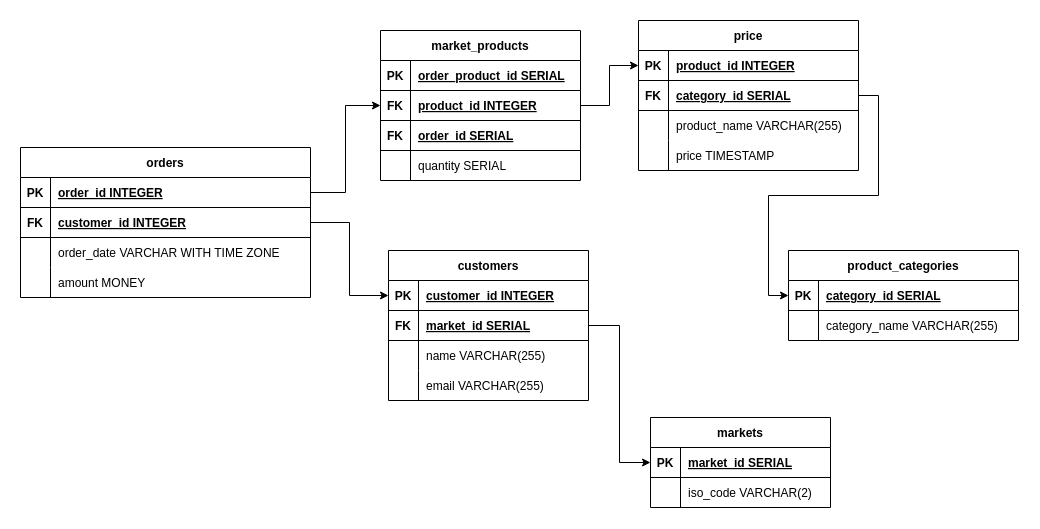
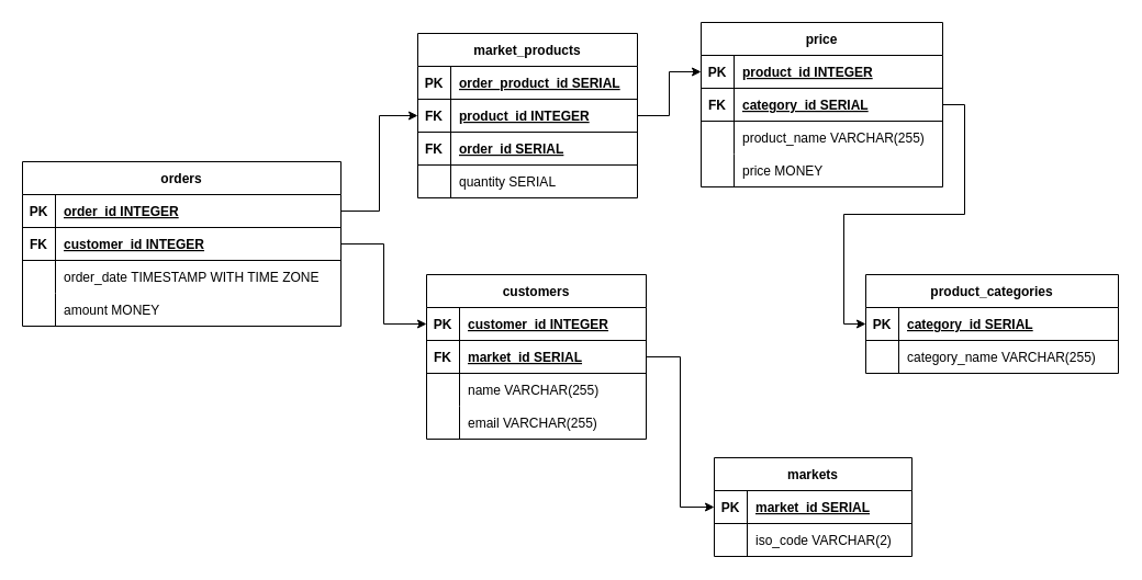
  <mxCell id="0" />
  <mxCell id="1" parent="0" />
  <mxCell id="2" value="orders" style="shape=table;startSize=30;container=1;collapsible=1;childLayout=tableLayout;fixedRows=1;rowLines=0;fontStyle=1;align=center;resizeLast=1;" vertex="1" parent="1"><mxGeometry x="20" y="147" width="290" height="150" as="geometry" /></mxCell>
  <mxCell id="3" value="" style="shape=tableRow;horizontal=0;startSize=0;swimlaneHead=0;swimlaneBody=0;fillColor=none;collapsible=0;dropTarget=0;points=[[0,0.5],[1,0.5]];portConstraint=eastwest;strokeColor=inherit;top=0;left=0;right=0;bottom=1;" vertex="1" parent="2"><mxGeometry y="30" width="290" height="30" as="geometry" /></mxCell>
  <mxCell id="4" value="PK" style="shape=partialRectangle;overflow=hidden;connectable=0;fillColor=none;strokeColor=inherit;top=0;left=0;bottom=0;right=0;fontStyle=1;" vertex="1" parent="3"><mxGeometry width="30" height="30" as="geometry"><mxRectangle width="30" height="30" as="alternateBounds" /></mxGeometry></mxCell>
  <mxCell id="5" value="order_id INTEGER" style="shape=partialRectangle;overflow=hidden;connectable=0;fillColor=none;align=left;strokeColor=inherit;top=0;left=0;bottom=0;right=0;spacingLeft=6;fontStyle=5;" vertex="1" parent="3"><mxGeometry x="30" width="260" height="30" as="geometry"><mxRectangle width="260" height="30" as="alternateBounds" /></mxGeometry></mxCell>
  <mxCell id="6" value="" style="shape=tableRow;horizontal=0;startSize=0;swimlaneHead=0;swimlaneBody=0;fillColor=none;collapsible=0;dropTarget=0;points=[[0,0.5],[1,0.5]];portConstraint=eastwest;strokeColor=inherit;top=0;left=0;right=0;bottom=1;" vertex="1" parent="2"><mxGeometry y="60" width="290" height="30" as="geometry" /></mxCell>
  <mxCell id="7" value="FK" style="shape=partialRectangle;overflow=hidden;connectable=0;fillColor=none;strokeColor=inherit;top=0;left=0;bottom=0;right=0;fontStyle=1;" vertex="1" parent="6"><mxGeometry width="30" height="30" as="geometry"><mxRectangle width="30" height="30" as="alternateBounds" /></mxGeometry></mxCell>
  <mxCell id="8" value="customer_id INTEGER" style="shape=partialRectangle;overflow=hidden;connectable=0;fillColor=none;align=left;strokeColor=inherit;top=0;left=0;bottom=0;right=0;spacingLeft=6;fontStyle=5;" vertex="1" parent="6"><mxGeometry x="30" width="260" height="30" as="geometry"><mxRectangle width="260" height="30" as="alternateBounds" /></mxGeometry></mxCell>
  <mxCell id="9" value="" style="shape=tableRow;horizontal=0;startSize=0;swimlaneHead=0;swimlaneBody=0;fillColor=none;collapsible=0;dropTarget=0;points=[[0,0.5],[1,0.5]];portConstraint=eastwest;strokeColor=inherit;top=0;left=0;right=0;bottom=0;" vertex="1" parent="2"><mxGeometry y="90" width="290" height="30" as="geometry" /></mxCell>
  <mxCell id="10" value="" style="shape=partialRectangle;overflow=hidden;connectable=0;fillColor=none;strokeColor=inherit;top=0;left=0;bottom=0;right=0;" vertex="1" parent="9"><mxGeometry width="30" height="30" as="geometry"><mxRectangle width="30" height="30" as="alternateBounds" /></mxGeometry></mxCell>
- <mxCell id="11" value="order_date VARCHAR WITH TIME ZONE" style="shape=partialRectangle;overflow=hidden;connectable=0;fillColor=none;align=left;strokeColor=inherit;top=0;left=0;bottom=0;right=0;spacingLeft=6;" vertex="1" parent="9"><mxGeometry x="30" width="260" height="30" as="geometry"><mxRectangle width="260" height="30" as="alternateBounds" /></mxGeometry></mxCell>
+ <mxCell id="11" value="order_date TIMESTAMP WITH TIME ZONE" style="shape=partialRectangle;overflow=hidden;connectable=0;fillColor=none;align=left;strokeColor=inherit;top=0;left=0;bottom=0;right=0;spacingLeft=6;" vertex="1" parent="9"><mxGeometry x="30" width="260" height="30" as="geometry"><mxRectangle width="260" height="30" as="alternateBounds" /></mxGeometry></mxCell>
  <mxCell id="12" value="" style="shape=tableRow;horizontal=0;startSize=0;swimlaneHead=0;swimlaneBody=0;fillColor=none;collapsible=0;dropTarget=0;points=[[0,0.5],[1,0.5]];portConstraint=eastwest;strokeColor=inherit;top=0;left=0;right=0;bottom=0;" vertex="1" parent="2"><mxGeometry y="120" width="290" height="30" as="geometry" /></mxCell>
  <mxCell id="13" value="" style="shape=partialRectangle;overflow=hidden;connectable=0;fillColor=none;strokeColor=inherit;top=0;left=0;bottom=0;right=0;" vertex="1" parent="12"><mxGeometry width="30" height="30" as="geometry"><mxRectangle width="30" height="30" as="alternateBounds" /></mxGeometry></mxCell>
  <mxCell id="14" value="amount MONEY" style="shape=partialRectangle;overflow=hidden;connectable=0;fillColor=none;align=left;strokeColor=inherit;top=0;left=0;bottom=0;right=0;spacingLeft=6;" vertex="1" parent="12"><mxGeometry x="30" width="260" height="30" as="geometry"><mxRectangle width="260" height="30" as="alternateBounds" /></mxGeometry></mxCell>
  <mxCell id="15" value="price" style="shape=table;startSize=30;container=1;collapsible=1;childLayout=tableLayout;fixedRows=1;rowLines=0;fontStyle=1;align=center;resizeLast=1;" vertex="1" parent="1"><mxGeometry x="638" y="20" width="220" height="150" as="geometry" /></mxCell>
  <mxCell id="16" value="" style="shape=tableRow;horizontal=0;startSize=0;swimlaneHead=0;swimlaneBody=0;fillColor=none;collapsible=0;dropTarget=0;points=[[0,0.5],[1,0.5]];portConstraint=eastwest;strokeColor=inherit;top=0;left=0;right=0;bottom=1;" vertex="1" parent="15"><mxGeometry y="30" width="220" height="30" as="geometry" /></mxCell>
  <mxCell id="17" value="PK" style="shape=partialRectangle;overflow=hidden;connectable=0;fillColor=none;strokeColor=inherit;top=0;left=0;bottom=0;right=0;fontStyle=1;" vertex="1" parent="16"><mxGeometry width="30" height="30" as="geometry"><mxRectangle width="30" height="30" as="alternateBounds" /></mxGeometry></mxCell>
  <mxCell id="18" value="product_id INTEGER" style="shape=partialRectangle;overflow=hidden;connectable=0;fillColor=none;align=left;strokeColor=inherit;top=0;left=0;bottom=0;right=0;spacingLeft=6;fontStyle=5;" vertex="1" parent="16"><mxGeometry x="30" width="190" height="30" as="geometry"><mxRectangle width="190" height="30" as="alternateBounds" /></mxGeometry></mxCell>
  <mxCell id="19" value="" style="shape=tableRow;horizontal=0;startSize=0;swimlaneHead=0;swimlaneBody=0;fillColor=none;collapsible=0;dropTarget=0;points=[[0,0.5],[1,0.5]];portConstraint=eastwest;strokeColor=inherit;top=0;left=0;right=0;bottom=1;" vertex="1" parent="15"><mxGeometry y="60" width="220" height="30" as="geometry" /></mxCell>
  <mxCell id="20" value="FK" style="shape=partialRectangle;overflow=hidden;connectable=0;fillColor=none;strokeColor=inherit;top=0;left=0;bottom=0;right=0;fontStyle=1;" vertex="1" parent="19"><mxGeometry width="30" height="30" as="geometry"><mxRectangle width="30" height="30" as="alternateBounds" /></mxGeometry></mxCell>
  <mxCell id="21" value="category_id SERIAL " style="shape=partialRectangle;overflow=hidden;connectable=0;fillColor=none;align=left;strokeColor=inherit;top=0;left=0;bottom=0;right=0;spacingLeft=6;fontStyle=5;" vertex="1" parent="19"><mxGeometry x="30" width="190" height="30" as="geometry"><mxRectangle width="190" height="30" as="alternateBounds" /></mxGeometry></mxCell>
  <mxCell id="22" value="" style="shape=tableRow;horizontal=0;startSize=0;swimlaneHead=0;swimlaneBody=0;fillColor=none;collapsible=0;dropTarget=0;points=[[0,0.5],[1,0.5]];portConstraint=eastwest;strokeColor=inherit;top=0;left=0;right=0;bottom=0;" vertex="1" parent="15"><mxGeometry y="90" width="220" height="30" as="geometry" /></mxCell>
  <mxCell id="23" value="" style="shape=partialRectangle;overflow=hidden;connectable=0;fillColor=none;strokeColor=inherit;top=0;left=0;bottom=0;right=0;" vertex="1" parent="22"><mxGeometry width="30" height="30" as="geometry"><mxRectangle width="30" height="30" as="alternateBounds" /></mxGeometry></mxCell>
  <mxCell id="24" value="product_name VARCHAR(255)" style="shape=partialRectangle;overflow=hidden;connectable=0;fillColor=none;align=left;strokeColor=inherit;top=0;left=0;bottom=0;right=0;spacingLeft=6;" vertex="1" parent="22"><mxGeometry x="30" width="190" height="30" as="geometry"><mxRectangle width="190" height="30" as="alternateBounds" /></mxGeometry></mxCell>
  <mxCell id="25" value="" style="shape=tableRow;horizontal=0;startSize=0;swimlaneHead=0;swimlaneBody=0;fillColor=none;collapsible=0;dropTarget=0;points=[[0,0.5],[1,0.5]];portConstraint=eastwest;strokeColor=inherit;top=0;left=0;right=0;bottom=0;" vertex="1" parent="15"><mxGeometry y="120" width="220" height="30" as="geometry" /></mxCell>
  <mxCell id="26" value="" style="shape=partialRectangle;overflow=hidden;connectable=0;fillColor=none;strokeColor=inherit;top=0;left=0;bottom=0;right=0;" vertex="1" parent="25"><mxGeometry width="30" height="30" as="geometry"><mxRectangle width="30" height="30" as="alternateBounds" /></mxGeometry></mxCell>
- <mxCell id="27" value="price TIMESTAMP" style="shape=partialRectangle;overflow=hidden;connectable=0;fillColor=none;align=left;strokeColor=inherit;top=0;left=0;bottom=0;right=0;spacingLeft=6;" vertex="1" parent="25"><mxGeometry x="30" width="190" height="30" as="geometry"><mxRectangle width="190" height="30" as="alternateBounds" /></mxGeometry></mxCell>
+ <mxCell id="27" value="price MONEY" style="shape=partialRectangle;overflow=hidden;connectable=0;fillColor=none;align=left;strokeColor=inherit;top=0;left=0;bottom=0;right=0;spacingLeft=6;" vertex="1" parent="25"><mxGeometry x="30" width="190" height="30" as="geometry"><mxRectangle width="190" height="30" as="alternateBounds" /></mxGeometry></mxCell>
  <mxCell id="28" value="market_products" style="shape=table;startSize=30;container=1;collapsible=1;childLayout=tableLayout;fixedRows=1;rowLines=0;fontStyle=1;align=center;resizeLast=1;" vertex="1" parent="1"><mxGeometry x="380" y="30" width="200" height="150" as="geometry" /></mxCell>
  <mxCell id="29" value="" style="shape=tableRow;horizontal=0;startSize=0;swimlaneHead=0;swimlaneBody=0;fillColor=none;collapsible=0;dropTarget=0;points=[[0,0.5],[1,0.5]];portConstraint=eastwest;strokeColor=inherit;top=0;left=0;right=0;bottom=1;" vertex="1" parent="28"><mxGeometry y="30" width="200" height="30" as="geometry" /></mxCell>
  <mxCell id="30" value="PK" style="shape=partialRectangle;overflow=hidden;connectable=0;fillColor=none;strokeColor=inherit;top=0;left=0;bottom=0;right=0;fontStyle=1;" vertex="1" parent="29"><mxGeometry width="30" height="30" as="geometry"><mxRectangle width="30" height="30" as="alternateBounds" /></mxGeometry></mxCell>
  <mxCell id="31" value="order_product_id SERIAL" style="shape=partialRectangle;overflow=hidden;connectable=0;fillColor=none;align=left;strokeColor=inherit;top=0;left=0;bottom=0;right=0;spacingLeft=6;fontStyle=5;" vertex="1" parent="29"><mxGeometry x="30" width="170" height="30" as="geometry"><mxRectangle width="170" height="30" as="alternateBounds" /></mxGeometry></mxCell>
  <mxCell id="32" value="" style="shape=tableRow;horizontal=0;startSize=0;swimlaneHead=0;swimlaneBody=0;fillColor=none;collapsible=0;dropTarget=0;points=[[0,0.5],[1,0.5]];portConstraint=eastwest;strokeColor=inherit;top=0;left=0;right=0;bottom=1;" vertex="1" parent="28"><mxGeometry y="60" width="200" height="30" as="geometry" /></mxCell>
  <mxCell id="33" value="FK" style="shape=partialRectangle;overflow=hidden;connectable=0;fillColor=none;strokeColor=inherit;top=0;left=0;bottom=0;right=0;fontStyle=1;" vertex="1" parent="32"><mxGeometry width="30" height="30" as="geometry"><mxRectangle width="30" height="30" as="alternateBounds" /></mxGeometry></mxCell>
  <mxCell id="34" value="product_id INTEGER" style="shape=partialRectangle;overflow=hidden;connectable=0;fillColor=none;align=left;strokeColor=inherit;top=0;left=0;bottom=0;right=0;spacingLeft=6;fontStyle=5;" vertex="1" parent="32"><mxGeometry x="30" width="170" height="30" as="geometry"><mxRectangle width="170" height="30" as="alternateBounds" /></mxGeometry></mxCell>
  <mxCell id="35" value="" style="shape=tableRow;horizontal=0;startSize=0;swimlaneHead=0;swimlaneBody=0;fillColor=none;collapsible=0;dropTarget=0;points=[[0,0.5],[1,0.5]];portConstraint=eastwest;strokeColor=inherit;top=0;left=0;right=0;bottom=1;" vertex="1" parent="28"><mxGeometry y="90" width="200" height="30" as="geometry" /></mxCell>
  <mxCell id="36" value="FK" style="shape=partialRectangle;overflow=hidden;connectable=0;fillColor=none;strokeColor=inherit;top=0;left=0;bottom=0;right=0;fontStyle=1;" vertex="1" parent="35"><mxGeometry width="30" height="30" as="geometry"><mxRectangle width="30" height="30" as="alternateBounds" /></mxGeometry></mxCell>
  <mxCell id="37" value="order_id SERIAL " style="shape=partialRectangle;overflow=hidden;connectable=0;fillColor=none;align=left;strokeColor=inherit;top=0;left=0;bottom=0;right=0;spacingLeft=6;fontStyle=5;" vertex="1" parent="35"><mxGeometry x="30" width="170" height="30" as="geometry"><mxRectangle width="170" height="30" as="alternateBounds" /></mxGeometry></mxCell>
  <mxCell id="38" value="" style="shape=tableRow;horizontal=0;startSize=0;swimlaneHead=0;swimlaneBody=0;fillColor=none;collapsible=0;dropTarget=0;points=[[0,0.5],[1,0.5]];portConstraint=eastwest;strokeColor=inherit;top=0;left=0;right=0;bottom=0;" vertex="1" parent="28"><mxGeometry y="120" width="200" height="30" as="geometry" /></mxCell>
  <mxCell id="39" value="" style="shape=partialRectangle;overflow=hidden;connectable=0;fillColor=none;strokeColor=inherit;top=0;left=0;bottom=0;right=0;" vertex="1" parent="38"><mxGeometry width="30" height="30" as="geometry"><mxRectangle width="30" height="30" as="alternateBounds" /></mxGeometry></mxCell>
  <mxCell id="40" value="quantity SERIAL" style="shape=partialRectangle;overflow=hidden;connectable=0;fillColor=none;align=left;strokeColor=inherit;top=0;left=0;bottom=0;right=0;spacingLeft=6;" vertex="1" parent="38"><mxGeometry x="30" width="170" height="30" as="geometry"><mxRectangle width="170" height="30" as="alternateBounds" /></mxGeometry></mxCell>
  <mxCell id="41" value="product_categories" style="shape=table;startSize=30;container=1;collapsible=1;childLayout=tableLayout;fixedRows=1;rowLines=0;fontStyle=1;align=center;resizeLast=1;" vertex="1" parent="1"><mxGeometry x="788" y="250" width="230" height="90" as="geometry" /></mxCell>
  <mxCell id="42" value="" style="shape=tableRow;horizontal=0;startSize=0;swimlaneHead=0;swimlaneBody=0;fillColor=none;collapsible=0;dropTarget=0;points=[[0,0.5],[1,0.5]];portConstraint=eastwest;strokeColor=inherit;top=0;left=0;right=0;bottom=1;" vertex="1" parent="41"><mxGeometry y="30" width="230" height="30" as="geometry" /></mxCell>
  <mxCell id="43" value="PK" style="shape=partialRectangle;overflow=hidden;connectable=0;fillColor=none;strokeColor=inherit;top=0;left=0;bottom=0;right=0;fontStyle=1;" vertex="1" parent="42"><mxGeometry width="30" height="30" as="geometry"><mxRectangle width="30" height="30" as="alternateBounds" /></mxGeometry></mxCell>
  <mxCell id="44" value="category_id SERIAL " style="shape=partialRectangle;overflow=hidden;connectable=0;fillColor=none;align=left;strokeColor=inherit;top=0;left=0;bottom=0;right=0;spacingLeft=6;fontStyle=5;" vertex="1" parent="42"><mxGeometry x="30" width="200" height="30" as="geometry"><mxRectangle width="200" height="30" as="alternateBounds" /></mxGeometry></mxCell>
  <mxCell id="45" value="" style="shape=tableRow;horizontal=0;startSize=0;swimlaneHead=0;swimlaneBody=0;fillColor=none;collapsible=0;dropTarget=0;points=[[0,0.5],[1,0.5]];portConstraint=eastwest;strokeColor=inherit;top=0;left=0;right=0;bottom=0;" vertex="1" parent="41"><mxGeometry y="60" width="230" height="30" as="geometry" /></mxCell>
  <mxCell id="46" value="" style="shape=partialRectangle;overflow=hidden;connectable=0;fillColor=none;strokeColor=inherit;top=0;left=0;bottom=0;right=0;" vertex="1" parent="45"><mxGeometry width="30" height="30" as="geometry"><mxRectangle width="30" height="30" as="alternateBounds" /></mxGeometry></mxCell>
  <mxCell id="47" value="category_name VARCHAR(255)" style="shape=partialRectangle;overflow=hidden;connectable=0;fillColor=none;align=left;strokeColor=inherit;top=0;left=0;bottom=0;right=0;spacingLeft=6;" vertex="1" parent="45"><mxGeometry x="30" width="200" height="30" as="geometry"><mxRectangle width="200" height="30" as="alternateBounds" /></mxGeometry></mxCell>
  <mxCell id="48" value="customers" style="shape=table;startSize=30;container=1;collapsible=1;childLayout=tableLayout;fixedRows=1;rowLines=0;fontStyle=1;align=center;resizeLast=1;" vertex="1" parent="1"><mxGeometry x="388" y="250" width="200" height="150" as="geometry" /></mxCell>
  <mxCell id="49" value="" style="shape=tableRow;horizontal=0;startSize=0;swimlaneHead=0;swimlaneBody=0;fillColor=none;collapsible=0;dropTarget=0;points=[[0,0.5],[1,0.5]];portConstraint=eastwest;strokeColor=inherit;top=0;left=0;right=0;bottom=1;" vertex="1" parent="48"><mxGeometry y="30" width="200" height="30" as="geometry" /></mxCell>
  <mxCell id="50" value="PK" style="shape=partialRectangle;overflow=hidden;connectable=0;fillColor=none;strokeColor=inherit;top=0;left=0;bottom=0;right=0;fontStyle=1;" vertex="1" parent="49"><mxGeometry width="30" height="30" as="geometry"><mxRectangle width="30" height="30" as="alternateBounds" /></mxGeometry></mxCell>
  <mxCell id="51" value="customer_id INTEGER" style="shape=partialRectangle;overflow=hidden;connectable=0;fillColor=none;align=left;strokeColor=inherit;top=0;left=0;bottom=0;right=0;spacingLeft=6;fontStyle=5;" vertex="1" parent="49"><mxGeometry x="30" width="170" height="30" as="geometry"><mxRectangle width="170" height="30" as="alternateBounds" /></mxGeometry></mxCell>
  <mxCell id="52" value="" style="shape=tableRow;horizontal=0;startSize=0;swimlaneHead=0;swimlaneBody=0;fillColor=none;collapsible=0;dropTarget=0;points=[[0,0.5],[1,0.5]];portConstraint=eastwest;strokeColor=inherit;top=0;left=0;right=0;bottom=1;" vertex="1" parent="48"><mxGeometry y="60" width="200" height="30" as="geometry" /></mxCell>
  <mxCell id="53" value="FK" style="shape=partialRectangle;overflow=hidden;connectable=0;fillColor=none;strokeColor=inherit;top=0;left=0;bottom=0;right=0;fontStyle=1;" vertex="1" parent="52"><mxGeometry width="30" height="30" as="geometry"><mxRectangle width="30" height="30" as="alternateBounds" /></mxGeometry></mxCell>
  <mxCell id="54" value="market_id SERIAL " style="shape=partialRectangle;overflow=hidden;connectable=0;fillColor=none;align=left;strokeColor=inherit;top=0;left=0;bottom=0;right=0;spacingLeft=6;fontStyle=5;" vertex="1" parent="52"><mxGeometry x="30" width="170" height="30" as="geometry"><mxRectangle width="170" height="30" as="alternateBounds" /></mxGeometry></mxCell>
  <mxCell id="55" value="" style="shape=tableRow;horizontal=0;startSize=0;swimlaneHead=0;swimlaneBody=0;fillColor=none;collapsible=0;dropTarget=0;points=[[0,0.5],[1,0.5]];portConstraint=eastwest;strokeColor=inherit;top=0;left=0;right=0;bottom=0;" vertex="1" parent="48"><mxGeometry y="90" width="200" height="30" as="geometry" /></mxCell>
  <mxCell id="56" value="" style="shape=partialRectangle;overflow=hidden;connectable=0;fillColor=none;strokeColor=inherit;top=0;left=0;bottom=0;right=0;" vertex="1" parent="55"><mxGeometry width="30" height="30" as="geometry"><mxRectangle width="30" height="30" as="alternateBounds" /></mxGeometry></mxCell>
  <mxCell id="57" value="name VARCHAR(255)" style="shape=partialRectangle;overflow=hidden;connectable=0;fillColor=none;align=left;strokeColor=inherit;top=0;left=0;bottom=0;right=0;spacingLeft=6;" vertex="1" parent="55"><mxGeometry x="30" width="170" height="30" as="geometry"><mxRectangle width="170" height="30" as="alternateBounds" /></mxGeometry></mxCell>
  <mxCell id="58" value="" style="shape=tableRow;horizontal=0;startSize=0;swimlaneHead=0;swimlaneBody=0;fillColor=none;collapsible=0;dropTarget=0;points=[[0,0.5],[1,0.5]];portConstraint=eastwest;strokeColor=inherit;top=0;left=0;right=0;bottom=0;" vertex="1" parent="48"><mxGeometry y="120" width="200" height="30" as="geometry" /></mxCell>
  <mxCell id="59" value="" style="shape=partialRectangle;overflow=hidden;connectable=0;fillColor=none;strokeColor=inherit;top=0;left=0;bottom=0;right=0;" vertex="1" parent="58"><mxGeometry width="30" height="30" as="geometry"><mxRectangle width="30" height="30" as="alternateBounds" /></mxGeometry></mxCell>
  <mxCell id="60" value="email VARCHAR(255)" style="shape=partialRectangle;overflow=hidden;connectable=0;fillColor=none;align=left;strokeColor=inherit;top=0;left=0;bottom=0;right=0;spacingLeft=6;" vertex="1" parent="58"><mxGeometry x="30" width="170" height="30" as="geometry"><mxRectangle width="170" height="30" as="alternateBounds" /></mxGeometry></mxCell>
  <mxCell id="61" value="markets" style="shape=table;startSize=30;container=1;collapsible=1;childLayout=tableLayout;fixedRows=1;rowLines=0;fontStyle=1;align=center;resizeLast=1;" vertex="1" parent="1"><mxGeometry x="650" y="417" width="180" height="90" as="geometry" /></mxCell>
  <mxCell id="62" value="" style="shape=tableRow;horizontal=0;startSize=0;swimlaneHead=0;swimlaneBody=0;fillColor=none;collapsible=0;dropTarget=0;points=[[0,0.5],[1,0.5]];portConstraint=eastwest;strokeColor=inherit;top=0;left=0;right=0;bottom=1;" vertex="1" parent="61"><mxGeometry y="30" width="180" height="30" as="geometry" /></mxCell>
  <mxCell id="63" value="PK" style="shape=partialRectangle;overflow=hidden;connectable=0;fillColor=none;strokeColor=inherit;top=0;left=0;bottom=0;right=0;fontStyle=1;" vertex="1" parent="62"><mxGeometry width="30" height="30" as="geometry"><mxRectangle width="30" height="30" as="alternateBounds" /></mxGeometry></mxCell>
  <mxCell id="64" value="market_id SERIAL " style="shape=partialRectangle;overflow=hidden;connectable=0;fillColor=none;align=left;strokeColor=inherit;top=0;left=0;bottom=0;right=0;spacingLeft=6;fontStyle=5;" vertex="1" parent="62"><mxGeometry x="30" width="150" height="30" as="geometry"><mxRectangle width="150" height="30" as="alternateBounds" /></mxGeometry></mxCell>
  <mxCell id="65" value="" style="shape=tableRow;horizontal=0;startSize=0;swimlaneHead=0;swimlaneBody=0;fillColor=none;collapsible=0;dropTarget=0;points=[[0,0.5],[1,0.5]];portConstraint=eastwest;strokeColor=inherit;top=0;left=0;right=0;bottom=0;" vertex="1" parent="61"><mxGeometry y="60" width="180" height="30" as="geometry" /></mxCell>
  <mxCell id="66" value="" style="shape=partialRectangle;overflow=hidden;connectable=0;fillColor=none;strokeColor=inherit;top=0;left=0;bottom=0;right=0;" vertex="1" parent="65"><mxGeometry width="30" height="30" as="geometry"><mxRectangle width="30" height="30" as="alternateBounds" /></mxGeometry></mxCell>
  <mxCell id="67" value="iso_code VARCHAR(2)" style="shape=partialRectangle;overflow=hidden;connectable=0;fillColor=none;align=left;strokeColor=inherit;top=0;left=0;bottom=0;right=0;spacingLeft=6;" vertex="1" parent="65"><mxGeometry x="30" width="150" height="30" as="geometry"><mxRectangle width="150" height="30" as="alternateBounds" /></mxGeometry></mxCell>
  <mxCell id="68" style="edgeStyle=orthogonalEdgeStyle;rounded=0;orthogonalLoop=1;jettySize=auto;html=1;" edge="1" parent="1" source="6" target="49"><mxGeometry relative="1" as="geometry" /></mxCell>
  <mxCell id="69" style="edgeStyle=orthogonalEdgeStyle;rounded=0;orthogonalLoop=1;jettySize=auto;html=1;" edge="1" parent="1" source="52" target="62"><mxGeometry relative="1" as="geometry" /></mxCell>
  <mxCell id="70" style="edgeStyle=orthogonalEdgeStyle;rounded=0;orthogonalLoop=1;jettySize=auto;html=1;" edge="1" parent="1" source="19" target="42"><mxGeometry relative="1" as="geometry" /></mxCell>
  <mxCell id="71" style="edgeStyle=orthogonalEdgeStyle;rounded=0;orthogonalLoop=1;jettySize=auto;html=1;" edge="1" parent="1" source="32" target="16"><mxGeometry relative="1" as="geometry" /></mxCell>
  <mxCell id="72" style="edgeStyle=orthogonalEdgeStyle;rounded=0;orthogonalLoop=1;jettySize=auto;html=1;" edge="1" parent="1" source="3" target="32"><mxGeometry relative="1" as="geometry" /></mxCell>
